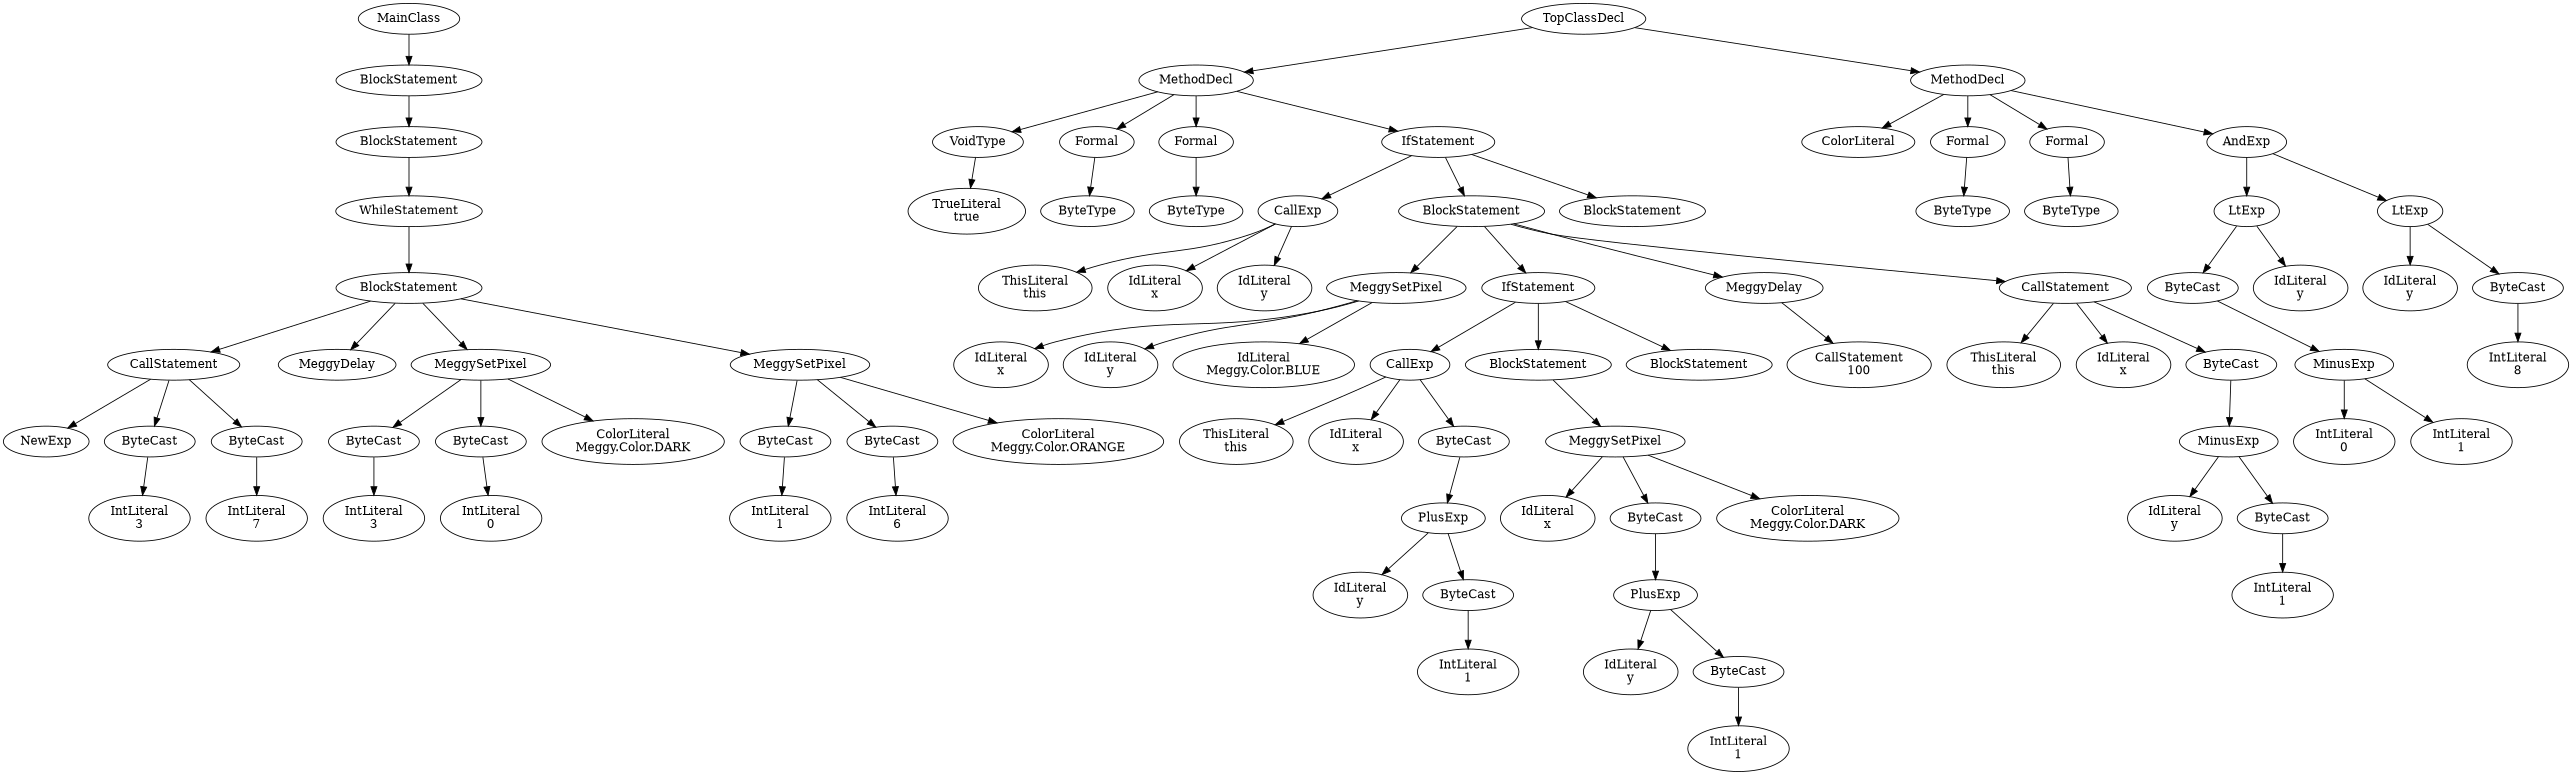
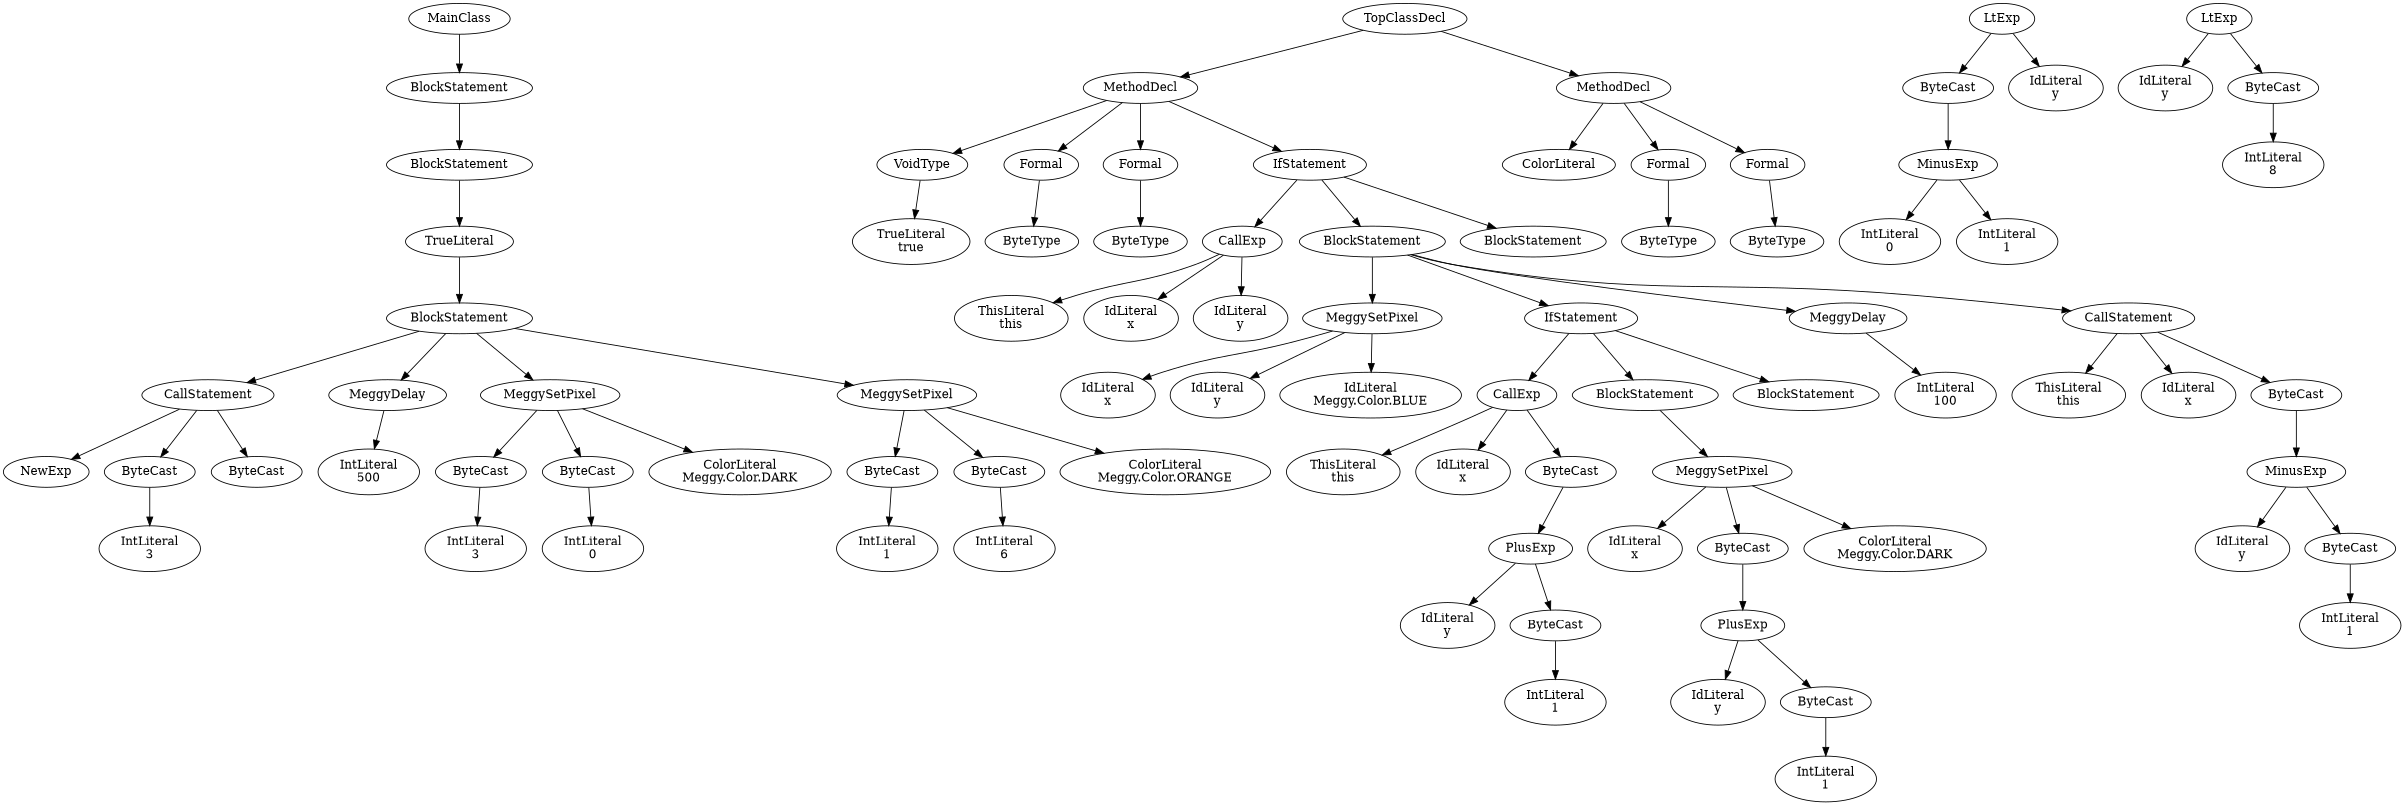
  digraph {
    n1 [label=MainClass]
    n2 [label=BlockStatement]
    n3 [label=TopClassDecl]
    n4 [label=MethodDecl]
    n5 [label=MethodDecl]
    n6 [label=BlockStatement]
-   n7 [label=WhileStatement]
+   n7 [label=TrueLiteral]
    n8 [label=BlockStatement]
    n9 [label="TrueLiteral\ntrue"]
    n10 [label=CallStatement]
    n11 [label=MeggyDelay]
    n12 [label=MeggySetPixel]
    n13 [label=MeggySetPixel]
    n14 [label=NewExp]
    n15 [label=ByteCast]
    n16 [label=ByteCast]
+   n17 [label="IntLiteral\n500"]
    n18 [label=ByteCast]
    n19 [label=ByteCast]
    n20 [label="ColorLiteral\nMeggy.Color.DARK"]
    n21 [label=ByteCast]
    n22 [label=ByteCast]
    n23 [label="ColorLiteral\nMeggy.Color.ORANGE"]
    n24 [label="IntLiteral\n3"]
-   n25 [label="IntLiteral\n7"]
    n26 [label="IntLiteral\n3"]
    n27 [label="IntLiteral\n0"]
    n28 [label="IntLiteral\n1"]
    n29 [label="IntLiteral\n6"]
    n30 [label=VoidType]
    n31 [label=Formal]
    n32 [label=Formal]
    n33 [label=IfStatement]
    n34 [label=ColorLiteral]
    n35 [label=Formal]
    n36 [label=Formal]
-   n37 [label=AndExp]
    n38 [label=ByteType]
    n39 [label=ByteType]
    n40 [label=CallExp]
    n41 [label=BlockStatement]
    n42 [label=BlockStatement]
    n43 [label="ThisLiteral\nthis"]
    n44 [label="IdLiteral\nx"]
    n45 [label="IdLiteral\ny"]
    n46 [label=MeggySetPixel]
    n47 [label=IfStatement]
    n48 [label=MeggyDelay]
    n49 [label=CallStatement]
    n50 [label="IdLiteral\nx"]
    n51 [label="IdLiteral\ny"]
    n52 [label="IdLiteral\nMeggy.Color.BLUE"]
    n53 [label=CallExp]
    n54 [label=BlockStatement]
    n55 [label=BlockStatement]
-   n56 [label="CallStatement\n100"]
+   n56 [label="IntLiteral\n100"]
    n57 [label="ThisLiteral\nthis"]
    n58 [label="IdLiteral\nx"]
    n59 [label=ByteCast]
    n60 [label="ThisLiteral\nthis"]
    n61 [label="IdLiteral\nx"]
    n62 [label=ByteCast]
    n63 [label=MeggySetPixel]
    n64 [label=PlusExp]
    n65 [label="IdLiteral\ny"]
    n66 [label=ByteCast]
    n67 [label="IntLiteral\n1"]
    n68 [label="IdLiteral\nx"]
    n69 [label=ByteCast]
    n70 [label="ColorLiteral\nMeggy.Color.DARK"]
    n71 [label=PlusExp]
    n72 [label="IdLiteral\ny"]
    n73 [label=ByteCast]
    n74 [label="IntLiteral\n1"]
    n75 [label=MinusExp]
    n76 [label="IdLiteral\ny"]
    n77 [label=ByteCast]
    n78 [label="IntLiteral\n1"]
    n79 [label=ByteType]
    n80 [label=ByteType]
    n81 [label=LtExp]
    n82 [label=LtExp]
    n83 [label=ByteCast]
    n84 [label="IdLiteral\ny"]
    n85 [label="IdLiteral\ny"]
    n86 [label=ByteCast]
    n87 [label=MinusExp]
    n88 [label="IntLiteral\n0"]
    n89 [label="IntLiteral\n1"]
    n90 [label="IntLiteral\n8"]
    n1 -> n2
    n2 -> n6
    n3 -> n4
    n3 -> n5
    n4 -> n30
    n4 -> n31
    n4 -> n32
    n4 -> n33
    n5 -> n34
    n5 -> n35
    n5 -> n36
-   n5 -> n37
    n6 -> n7
    n7 -> n8
    n8 -> n10
    n8 -> n11
    n8 -> n12
    n8 -> n13
    n10 -> n14
    n10 -> n15
    n10 -> n16
+   n11 -> n17
    n12 -> n18
    n12 -> n19
    n12 -> n20
    n13 -> n21
    n13 -> n22
    n13 -> n23
    n15 -> n24
-   n16 -> n25
    n18 -> n26
    n19 -> n27
    n21 -> n28
    n22 -> n29
    n30 -> n9
    n31 -> n38
    n32 -> n39
    n33 -> n40
    n33 -> n41
    n33 -> n42
    n35 -> n79
    n36 -> n80
-   n37 -> n81
-   n37 -> n82
    n40 -> n43
    n40 -> n44
    n40 -> n45
    n41 -> n46
    n41 -> n47
    n41 -> n48
    n41 -> n49
    n46 -> n50
    n46 -> n51
    n46 -> n52
    n47 -> n53
    n47 -> n54
    n47 -> n55
    n48 -> n56
    n49 -> n57
    n49 -> n58
    n49 -> n59
    n53 -> n60
    n53 -> n61
    n53 -> n62
    n54 -> n63
    n59 -> n75
    n62 -> n64
    n63 -> n68
    n63 -> n69
    n63 -> n70
    n64 -> n65
    n64 -> n66
    n66 -> n67
    n69 -> n71
    n71 -> n72
    n71 -> n73
    n73 -> n74
    n75 -> n76
    n75 -> n77
    n77 -> n78
    n81 -> n83
    n81 -> n84
    n82 -> n85
    n82 -> n86
    n83 -> n87
    n86 -> n90
    n87 -> n88
    n87 -> n89
  }
